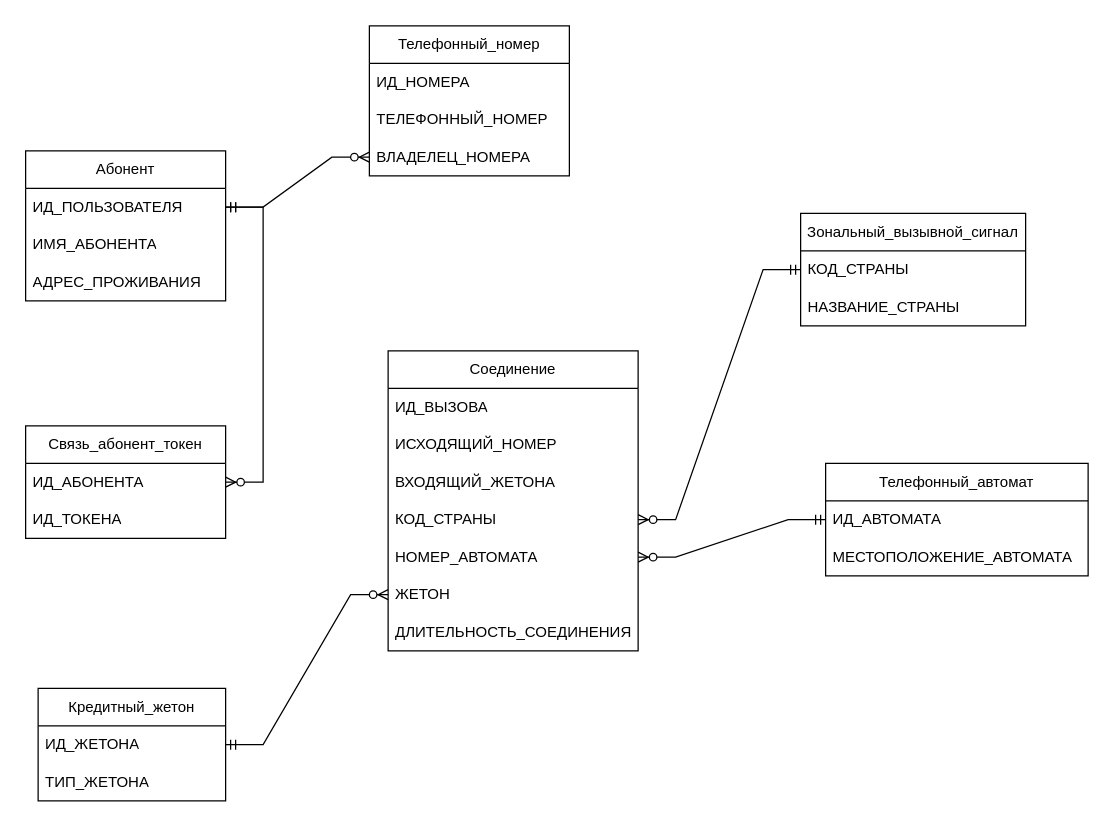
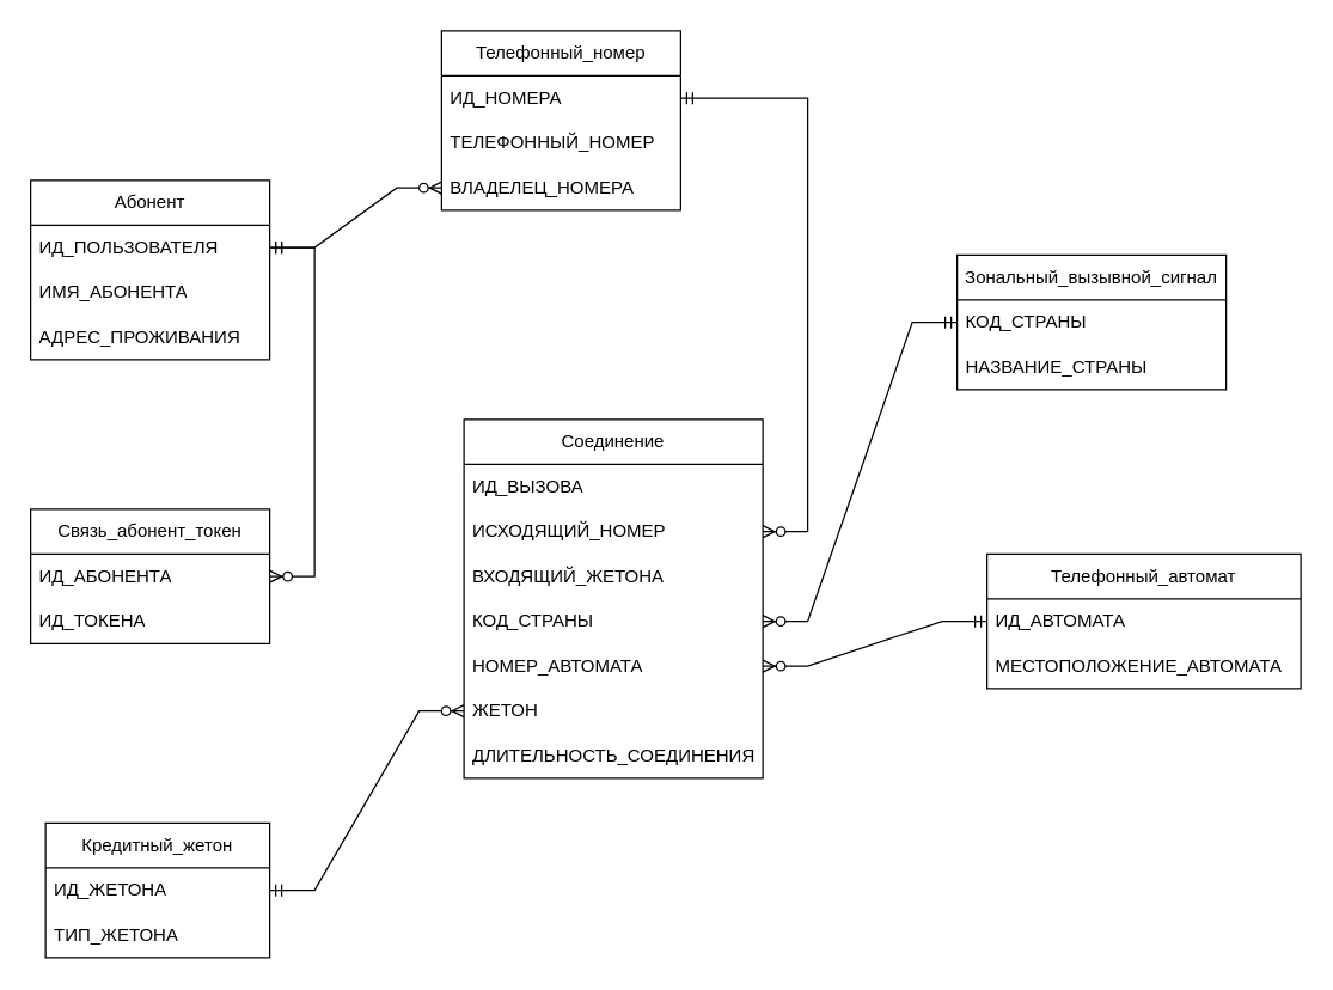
  <mxCell id="0" />
  <mxCell id="1" parent="0" />
  <mxCell id="2" value="Абонент" style="swimlane;fontStyle=0;childLayout=stackLayout;horizontal=1;startSize=30;horizontalStack=0;resizeParent=1;resizeParentMax=0;resizeLast=0;collapsible=1;marginBottom=0;whiteSpace=wrap;html=1;" vertex="1" parent="1"><mxGeometry x="20" y="120" width="160" height="120" as="geometry" /></mxCell>
  <mxCell id="3" value="ИД_ПОЛЬЗОВАТЕЛЯ" style="text;strokeColor=none;fillColor=none;align=left;verticalAlign=middle;spacingLeft=4;spacingRight=4;overflow=hidden;points=[[0,0.5],[1,0.5]];portConstraint=eastwest;rotatable=0;whiteSpace=wrap;html=1;" vertex="1" parent="2"><mxGeometry y="30" width="160" height="30" as="geometry" /></mxCell>
  <mxCell id="4" value="ИМЯ_АБОНЕНТА" style="text;strokeColor=none;fillColor=none;align=left;verticalAlign=middle;spacingLeft=4;spacingRight=4;overflow=hidden;points=[[0,0.5],[1,0.5]];portConstraint=eastwest;rotatable=0;whiteSpace=wrap;html=1;" vertex="1" parent="2"><mxGeometry y="60" width="160" height="30" as="geometry" /></mxCell>
  <mxCell id="5" value="АДРЕС_ПРОЖИВАНИЯ" style="text;strokeColor=none;fillColor=none;align=left;verticalAlign=middle;spacingLeft=4;spacingRight=4;overflow=hidden;points=[[0,0.5],[1,0.5]];portConstraint=eastwest;rotatable=0;whiteSpace=wrap;html=1;" vertex="1" parent="2"><mxGeometry y="90" width="160" height="30" as="geometry" /></mxCell>
  <mxCell id="6" value="Телефонный_номер" style="swimlane;fontStyle=0;childLayout=stackLayout;horizontal=1;startSize=30;horizontalStack=0;resizeParent=1;resizeParentMax=0;resizeLast=0;collapsible=1;marginBottom=0;whiteSpace=wrap;html=1;" vertex="1" parent="1"><mxGeometry x="295" y="20" width="160" height="120" as="geometry" /></mxCell>
  <mxCell id="7" value="ИД_НОМЕРА" style="text;strokeColor=none;fillColor=none;align=left;verticalAlign=middle;spacingLeft=4;spacingRight=4;overflow=hidden;points=[[0,0.5],[1,0.5]];portConstraint=eastwest;rotatable=0;whiteSpace=wrap;html=1;" vertex="1" parent="6"><mxGeometry y="30" width="160" height="30" as="geometry" /></mxCell>
  <mxCell id="8" value="ТЕЛЕФОННЫЙ_НОМЕР" style="text;strokeColor=none;fillColor=none;align=left;verticalAlign=middle;spacingLeft=4;spacingRight=4;overflow=hidden;points=[[0,0.5],[1,0.5]];portConstraint=eastwest;rotatable=0;whiteSpace=wrap;html=1;" vertex="1" parent="6"><mxGeometry y="60" width="160" height="30" as="geometry" /></mxCell>
  <mxCell id="9" value="ВЛАДЕЛЕЦ_НОМЕРА" style="text;strokeColor=none;fillColor=none;align=left;verticalAlign=middle;spacingLeft=4;spacingRight=4;overflow=hidden;points=[[0,0.5],[1,0.5]];portConstraint=eastwest;rotatable=0;whiteSpace=wrap;html=1;" vertex="1" parent="6"><mxGeometry y="90" width="160" height="30" as="geometry" /></mxCell>
  <mxCell id="10" value="Зональный_вызывной_сигнал" style="swimlane;fontStyle=0;childLayout=stackLayout;horizontal=1;startSize=30;horizontalStack=0;resizeParent=1;resizeParentMax=0;resizeLast=0;collapsible=1;marginBottom=0;whiteSpace=wrap;html=1;" vertex="1" parent="1"><mxGeometry x="640" y="170" width="180" height="90" as="geometry"><mxRectangle x="200" y="510" width="210" height="30" as="alternateBounds" /></mxGeometry></mxCell>
  <mxCell id="11" value="КОД_СТРАНЫ" style="text;strokeColor=none;fillColor=none;align=left;verticalAlign=middle;spacingLeft=4;spacingRight=4;overflow=hidden;points=[[0,0.5],[1,0.5]];portConstraint=eastwest;rotatable=0;whiteSpace=wrap;html=1;" vertex="1" parent="10"><mxGeometry y="30" width="180" height="30" as="geometry" /></mxCell>
  <mxCell id="12" value="НАЗВАНИЕ_СТРАНЫ" style="text;strokeColor=none;fillColor=none;align=left;verticalAlign=middle;spacingLeft=4;spacingRight=4;overflow=hidden;points=[[0,0.5],[1,0.5]];portConstraint=eastwest;rotatable=0;whiteSpace=wrap;html=1;" vertex="1" parent="10"><mxGeometry y="60" width="180" height="30" as="geometry" /></mxCell>
  <mxCell id="13" value="Телефонный_автомат" style="swimlane;fontStyle=0;childLayout=stackLayout;horizontal=1;startSize=30;horizontalStack=0;resizeParent=1;resizeParentMax=0;resizeLast=0;collapsible=1;marginBottom=0;whiteSpace=wrap;html=1;" vertex="1" parent="1"><mxGeometry x="660" y="370" width="210" height="90" as="geometry"><mxRectangle x="200" y="510" width="210" height="30" as="alternateBounds" /></mxGeometry></mxCell>
  <mxCell id="14" value="ИД_АВТОМАТА" style="text;strokeColor=none;fillColor=none;align=left;verticalAlign=middle;spacingLeft=4;spacingRight=4;overflow=hidden;points=[[0,0.5],[1,0.5]];portConstraint=eastwest;rotatable=0;whiteSpace=wrap;html=1;" vertex="1" parent="13"><mxGeometry y="30" width="210" height="30" as="geometry" /></mxCell>
  <mxCell id="15" value="МЕСТОПОЛОЖЕНИЕ_АВТОМАТА" style="text;strokeColor=none;fillColor=none;align=left;verticalAlign=middle;spacingLeft=4;spacingRight=4;overflow=hidden;points=[[0,0.5],[1,0.5]];portConstraint=eastwest;rotatable=0;whiteSpace=wrap;html=1;" vertex="1" parent="13"><mxGeometry y="60" width="210" height="30" as="geometry" /></mxCell>
  <mxCell id="16" value="Кредитный_жетон" style="swimlane;fontStyle=0;childLayout=stackLayout;horizontal=1;startSize=30;horizontalStack=0;resizeParent=1;resizeParentMax=0;resizeLast=0;collapsible=1;marginBottom=0;whiteSpace=wrap;html=1;" vertex="1" parent="1"><mxGeometry x="30" y="550" width="150" height="90" as="geometry"><mxRectangle x="200" y="510" width="210" height="30" as="alternateBounds" /></mxGeometry></mxCell>
  <mxCell id="17" value="ИД_ЖЕТОНА" style="text;strokeColor=none;fillColor=none;align=left;verticalAlign=middle;spacingLeft=4;spacingRight=4;overflow=hidden;points=[[0,0.5],[1,0.5]];portConstraint=eastwest;rotatable=0;whiteSpace=wrap;html=1;" vertex="1" parent="16"><mxGeometry y="30" width="150" height="30" as="geometry" /></mxCell>
  <mxCell id="18" value="ТИП_ЖЕТОНА" style="text;strokeColor=none;fillColor=none;align=left;verticalAlign=middle;spacingLeft=4;spacingRight=4;overflow=hidden;points=[[0,0.5],[1,0.5]];portConstraint=eastwest;rotatable=0;whiteSpace=wrap;html=1;" vertex="1" parent="16"><mxGeometry y="60" width="150" height="30" as="geometry" /></mxCell>
  <mxCell id="19" value="Соединение" style="swimlane;fontStyle=0;childLayout=stackLayout;horizontal=1;startSize=30;horizontalStack=0;resizeParent=1;resizeParentMax=0;resizeLast=0;collapsible=1;marginBottom=0;whiteSpace=wrap;html=1;" vertex="1" parent="1"><mxGeometry x="310" y="280" width="200" height="240" as="geometry"><mxRectangle x="200" y="510" width="210" height="30" as="alternateBounds" /></mxGeometry></mxCell>
  <mxCell id="20" value="ИД_ВЫЗОВА" style="text;strokeColor=none;fillColor=none;align=left;verticalAlign=middle;spacingLeft=4;spacingRight=4;overflow=hidden;points=[[0,0.5],[1,0.5]];portConstraint=eastwest;rotatable=0;whiteSpace=wrap;html=1;" vertex="1" parent="19"><mxGeometry y="30" width="200" height="30" as="geometry" /></mxCell>
  <mxCell id="21" value="ИСХОДЯЩИЙ_НОМЕР" style="text;strokeColor=none;fillColor=none;align=left;verticalAlign=middle;spacingLeft=4;spacingRight=4;overflow=hidden;points=[[0,0.5],[1,0.5]];portConstraint=eastwest;rotatable=0;whiteSpace=wrap;html=1;" vertex="1" parent="19"><mxGeometry y="60" width="200" height="30" as="geometry" /></mxCell>
  <mxCell id="22" value="ВХОДЯЩИЙ_ЖЕТОНА" style="text;strokeColor=none;fillColor=none;align=left;verticalAlign=middle;spacingLeft=4;spacingRight=4;overflow=hidden;points=[[0,0.5],[1,0.5]];portConstraint=eastwest;rotatable=0;whiteSpace=wrap;html=1;" vertex="1" parent="19"><mxGeometry y="90" width="200" height="30" as="geometry" /></mxCell>
  <mxCell id="23" value="КОД_СТРАНЫ" style="text;strokeColor=none;fillColor=none;align=left;verticalAlign=middle;spacingLeft=4;spacingRight=4;overflow=hidden;points=[[0,0.5],[1,0.5]];portConstraint=eastwest;rotatable=0;whiteSpace=wrap;html=1;" vertex="1" parent="19"><mxGeometry y="120" width="200" height="30" as="geometry" /></mxCell>
  <mxCell id="24" value="НОМЕР_АВТОМАТА" style="text;strokeColor=none;fillColor=none;align=left;verticalAlign=middle;spacingLeft=4;spacingRight=4;overflow=hidden;points=[[0,0.5],[1,0.5]];portConstraint=eastwest;rotatable=0;whiteSpace=wrap;html=1;" vertex="1" parent="19"><mxGeometry y="150" width="200" height="30" as="geometry" /></mxCell>
  <mxCell id="25" value="ЖЕТОН" style="text;strokeColor=none;fillColor=none;align=left;verticalAlign=middle;spacingLeft=4;spacingRight=4;overflow=hidden;points=[[0,0.5],[1,0.5]];portConstraint=eastwest;rotatable=0;whiteSpace=wrap;html=1;" vertex="1" parent="19"><mxGeometry y="180" width="200" height="30" as="geometry" /></mxCell>
  <mxCell id="26" value="ДЛИТЕЛЬНОСТЬ_СОЕДИНЕНИЯ" style="text;strokeColor=none;fillColor=none;align=left;verticalAlign=middle;spacingLeft=4;spacingRight=4;overflow=hidden;points=[[0,0.5],[1,0.5]];portConstraint=eastwest;rotatable=0;whiteSpace=wrap;html=1;" vertex="1" parent="19"><mxGeometry y="210" width="200" height="30" as="geometry" /></mxCell>
  <mxCell id="27" value="" style="edgeStyle=entityRelationEdgeStyle;fontSize=12;html=1;endArrow=ERzeroToMany;startArrow=ERmandOne;rounded=0;exitX=0;exitY=0.5;exitDx=0;exitDy=0;entryX=1;entryY=0.5;entryDx=0;entryDy=0;" edge="1" parent="1" source="14" target="24"><mxGeometry width="100" height="100" relative="1" as="geometry"><mxPoint x="420" y="250" as="sourcePoint" /><mxPoint x="520" y="150" as="targetPoint" /></mxGeometry></mxCell>
  <mxCell id="28" value="" style="edgeStyle=entityRelationEdgeStyle;fontSize=12;html=1;endArrow=ERzeroToMany;startArrow=ERmandOne;rounded=0;exitX=1;exitY=0.5;exitDx=0;exitDy=0;entryX=0;entryY=0.5;entryDx=0;entryDy=0;" edge="1" parent="1" source="3" target="9"><mxGeometry width="100" height="100" relative="1" as="geometry"><mxPoint x="310" y="230" as="sourcePoint" /><mxPoint x="410" y="130" as="targetPoint" /></mxGeometry></mxCell>
+ <mxCell id="29" value="" style="edgeStyle=entityRelationEdgeStyle;fontSize=12;html=1;endArrow=ERzeroToMany;startArrow=ERmandOne;rounded=0;exitX=1;exitY=0.5;exitDx=0;exitDy=0;" edge="1" parent="1" source="7" target="21"><mxGeometry width="100" height="100" relative="1" as="geometry"><mxPoint x="420" y="90" as="sourcePoint" /><mxPoint x="390" y="395" as="targetPoint" /></mxGeometry></mxCell>
  <mxCell id="30" value="" style="edgeStyle=entityRelationEdgeStyle;fontSize=12;html=1;endArrow=ERzeroToMany;startArrow=ERmandOne;rounded=0;exitX=0;exitY=0.5;exitDx=0;exitDy=0;" edge="1" parent="1" source="11" target="23"><mxGeometry width="100" height="100" relative="1" as="geometry"><mxPoint x="580" y="365" as="sourcePoint" /><mxPoint x="440" y="395" as="targetPoint" /></mxGeometry></mxCell>
  <mxCell id="31" value="Связь_абонент_токен" style="swimlane;fontStyle=0;childLayout=stackLayout;horizontal=1;startSize=30;horizontalStack=0;resizeParent=1;resizeParentMax=0;resizeLast=0;collapsible=1;marginBottom=0;whiteSpace=wrap;html=1;" vertex="1" parent="1"><mxGeometry x="20" y="340" width="160" height="90" as="geometry" /></mxCell>
  <mxCell id="32" value="ИД_АБОНЕНТА" style="text;strokeColor=none;fillColor=none;align=left;verticalAlign=middle;spacingLeft=4;spacingRight=4;overflow=hidden;points=[[0,0.5],[1,0.5]];portConstraint=eastwest;rotatable=0;whiteSpace=wrap;html=1;" vertex="1" parent="31"><mxGeometry y="30" width="160" height="30" as="geometry" /></mxCell>
  <mxCell id="33" value="ИД_ТОКЕНА" style="text;strokeColor=none;fillColor=none;align=left;verticalAlign=middle;spacingLeft=4;spacingRight=4;overflow=hidden;points=[[0,0.5],[1,0.5]];portConstraint=eastwest;rotatable=0;whiteSpace=wrap;html=1;" vertex="1" parent="31"><mxGeometry y="60" width="160" height="30" as="geometry" /></mxCell>
  <mxCell id="34" value="" style="edgeStyle=entityRelationEdgeStyle;fontSize=12;html=1;endArrow=ERzeroToMany;startArrow=ERmandOne;rounded=0;exitX=1;exitY=0.5;exitDx=0;exitDy=0;entryX=0;entryY=0.5;entryDx=0;entryDy=0;" edge="1" parent="1" source="17" target="25"><mxGeometry width="100" height="100" relative="1" as="geometry"><mxPoint x="200" y="650" as="sourcePoint" /><mxPoint x="330" y="590" as="targetPoint" /></mxGeometry></mxCell>
  <mxCell id="35" value="" style="edgeStyle=entityRelationEdgeStyle;fontSize=12;html=1;endArrow=ERzeroToMany;startArrow=ERmandOne;rounded=0;entryX=1;entryY=0.5;entryDx=0;entryDy=0;exitX=1;exitY=0.5;exitDx=0;exitDy=0;" edge="1" parent="1" source="3" target="32"><mxGeometry width="100" height="100" relative="1" as="geometry"><mxPoint x="160" y="175" as="sourcePoint" /><mxPoint x="0" y="440" as="targetPoint" /></mxGeometry></mxCell>
